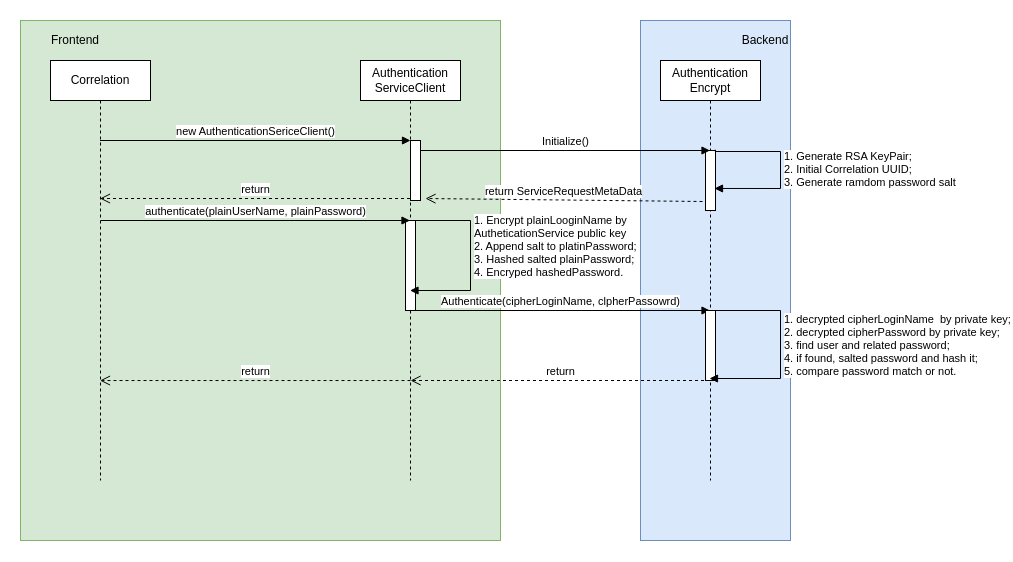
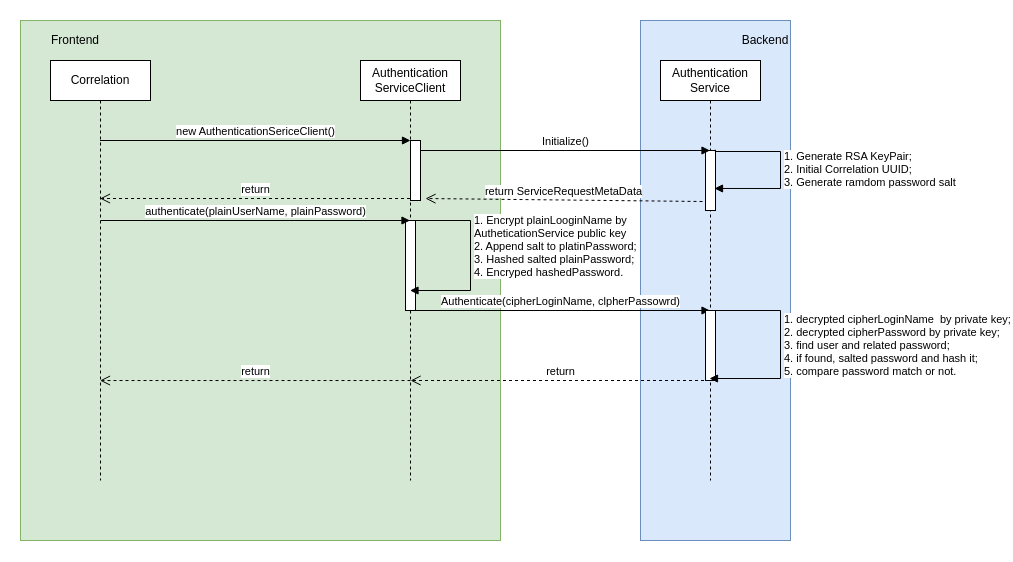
  <mxCell id="0" />
  <mxCell id="1" parent="0" />
  <mxCell id="2" value="" style="rounded=0;whiteSpace=wrap;html=1;fillColor=#dae8fc;strokeColor=#6c8ebf;" vertex="1" parent="1"><mxGeometry x="640" y="20" width="150" height="520" as="geometry" /></mxCell>
  <mxCell id="3" value="" style="rounded=0;whiteSpace=wrap;html=1;fillColor=#d5e8d4;strokeColor=#82b366;" vertex="1" parent="1"><mxGeometry x="20" y="20" width="480" height="520" as="geometry" /></mxCell>
  <mxCell id="4" value="Authentication&lt;br&gt;ServiceClient" style="shape=umlLifeline;perimeter=lifelinePerimeter;whiteSpace=wrap;html=1;container=1;collapsible=0;recursiveResize=0;outlineConnect=0;" parent="1" vertex="1"><mxGeometry x="360" y="60" width="100" height="420" as="geometry" /></mxCell>
  <mxCell id="5" value="" style="html=1;points=[];perimeter=orthogonalPerimeter;" parent="4" vertex="1"><mxGeometry x="50" y="80" width="10" height="60" as="geometry" /></mxCell>
  <mxCell id="6" value="" style="html=1;points=[];perimeter=orthogonalPerimeter;" parent="4" vertex="1"><mxGeometry x="45" y="160" width="10" height="90" as="geometry" /></mxCell>
  <mxCell id="7" value="1. Encrypt plainLooginName by&lt;br&gt;AutheticationService public key&lt;br&gt;&lt;div&gt;2. Append salt to platinPassword;&lt;/div&gt;&lt;div&gt;3. Hashed salted plainPassword;&lt;/div&gt;&lt;div&gt;4. Encryped hashedPassword.&lt;br&gt;&lt;/div&gt;" style="edgeStyle=orthogonalEdgeStyle;html=1;align=left;spacingLeft=2;endArrow=block;rounded=0;exitX=0.6;exitY=0;exitDx=0;exitDy=0;exitPerimeter=0;" parent="4" source="6" target="4" edge="1"><mxGeometry x="-0.108" relative="1" as="geometry"><mxPoint x="50" y="200" as="sourcePoint" /><Array as="points"><mxPoint x="110" y="160" /><mxPoint x="110" y="230" /></Array><mxPoint x="60" y="191" as="targetPoint" /><mxPoint as="offset" /></mxGeometry></mxCell>
  <mxCell id="8" value="Authenticate(cipherLoginName, clpherPassowrd)" style="html=1;verticalAlign=bottom;endArrow=block;" parent="4" target="9" edge="1"><mxGeometry width="80" relative="1" as="geometry"><mxPoint x="50" y="250" as="sourcePoint" /><mxPoint x="130" y="250" as="targetPoint" /></mxGeometry></mxCell>
- <mxCell id="9" value="Authentication&lt;br&gt;Encrypt" style="shape=umlLifeline;perimeter=lifelinePerimeter;whiteSpace=wrap;html=1;container=1;collapsible=0;recursiveResize=0;outlineConnect=0;" parent="1" vertex="1"><mxGeometry x="660" y="60" width="100" height="420" as="geometry" /></mxCell>
+ <mxCell id="9" value="Authentication&lt;br&gt;Service" style="shape=umlLifeline;perimeter=lifelinePerimeter;whiteSpace=wrap;html=1;container=1;collapsible=0;recursiveResize=0;outlineConnect=0;" parent="1" vertex="1"><mxGeometry x="660" y="60" width="100" height="420" as="geometry" /></mxCell>
  <mxCell id="10" value="" style="html=1;points=[];perimeter=orthogonalPerimeter;" parent="9" vertex="1"><mxGeometry x="45" y="90" width="10" height="60" as="geometry" /></mxCell>
  <mxCell id="11" value="1. Generate RSA KeyPair;&lt;br&gt;2. Initial Correlation UUID;&lt;br&gt;3. Generate ramdom password salt" style="edgeStyle=orthogonalEdgeStyle;html=1;align=left;spacingLeft=2;endArrow=block;rounded=0;entryX=0.9;entryY=0.633;entryDx=0;entryDy=0;entryPerimeter=0;exitX=0.98;exitY=-0.013;exitDx=0;exitDy=0;exitPerimeter=0;" parent="9" source="10" target="10" edge="1"><mxGeometry relative="1" as="geometry"><mxPoint x="120" y="100" as="sourcePoint" /><Array as="points"><mxPoint x="55" y="91" /><mxPoint x="120" y="91" /><mxPoint x="120" y="128" /></Array></mxGeometry></mxCell>
  <mxCell id="12" value="" style="html=1;points=[];perimeter=orthogonalPerimeter;" parent="9" vertex="1"><mxGeometry x="45" y="250" width="10" height="70" as="geometry" /></mxCell>
  <mxCell id="13" value="&lt;div&gt;1. decrypted cipherLoginName&amp;nbsp; by private key;&lt;/div&gt;&lt;div&gt;2. decrypted cipherPassword by private key;&lt;/div&gt;&lt;div&gt;3. find user and related password;&lt;/div&gt;&lt;div&gt;4. if found, salted password and hash it;&lt;/div&gt;&lt;div&gt;5. compare password match or not.&lt;br&gt;&lt;/div&gt;" style="edgeStyle=orthogonalEdgeStyle;html=1;align=left;spacingLeft=2;endArrow=block;rounded=0;exitX=0.74;exitY=0;exitDx=0;exitDy=0;exitPerimeter=0;" parent="9" source="12" edge="1"><mxGeometry relative="1" as="geometry"><mxPoint x="50" y="270" as="sourcePoint" /><Array as="points"><mxPoint x="120" y="250" /><mxPoint x="120" y="318" /></Array><mxPoint x="49" y="318" as="targetPoint" /></mxGeometry></mxCell>
  <mxCell id="14" value="Correlation" style="shape=umlLifeline;perimeter=lifelinePerimeter;whiteSpace=wrap;html=1;container=1;collapsible=0;recursiveResize=0;outlineConnect=0;" parent="1" vertex="1"><mxGeometry x="50" y="60" width="100" height="420" as="geometry" /></mxCell>
  <mxCell id="15" value="authenticate(plainUserName, plainPassword)" style="html=1;verticalAlign=bottom;endArrow=block;" parent="14" target="4" edge="1"><mxGeometry width="80" relative="1" as="geometry"><mxPoint x="50" y="160" as="sourcePoint" /><mxPoint x="130" y="160" as="targetPoint" /></mxGeometry></mxCell>
  <mxCell id="16" value="new AuthenticationSericeClient()" style="html=1;verticalAlign=bottom;endArrow=block;entryX=0;entryY=0;" parent="1" source="14" target="5" edge="1"><mxGeometry relative="1" as="geometry"><mxPoint x="340" y="160" as="sourcePoint" /></mxGeometry></mxCell>
  <mxCell id="17" value="Initialize()" style="html=1;verticalAlign=bottom;endArrow=block;" parent="1" target="9" edge="1"><mxGeometry relative="1" as="geometry"><mxPoint x="420" y="150" as="sourcePoint" /><mxPoint x="655" y="150" as="targetPoint" /></mxGeometry></mxCell>
  <mxCell id="18" value="return ServiceRequestMetaData" style="html=1;verticalAlign=bottom;endArrow=open;dashed=1;endSize=8;exitX=-0.3;exitY=0.85;exitDx=0;exitDy=0;exitPerimeter=0;entryX=1.5;entryY=0.967;entryDx=0;entryDy=0;entryPerimeter=0;" parent="1" source="10" target="5" edge="1"><mxGeometry relative="1" as="geometry"><mxPoint x="420" y="201" as="targetPoint" /><mxPoint x="655" y="169" as="sourcePoint" /></mxGeometry></mxCell>
  <mxCell id="19" value="return" style="html=1;verticalAlign=bottom;endArrow=open;dashed=1;endSize=8;" parent="1" edge="1"><mxGeometry relative="1" as="geometry"><mxPoint x="409.5" y="198" as="sourcePoint" /><mxPoint x="99.5" y="198" as="targetPoint" /><Array as="points"><mxPoint x="350" y="198" /><mxPoint x="170" y="198" /></Array></mxGeometry></mxCell>
  <mxCell id="20" value="return" style="html=1;verticalAlign=bottom;endArrow=open;dashed=1;endSize=8;" parent="1" source="9" edge="1"><mxGeometry relative="1" as="geometry"><mxPoint x="659.5" y="380" as="sourcePoint" /><mxPoint x="410.1" y="380" as="targetPoint" /></mxGeometry></mxCell>
  <mxCell id="21" value="return" style="html=1;verticalAlign=bottom;endArrow=open;dashed=1;endSize=8;exitX=0.5;exitY=0.762;exitDx=0;exitDy=0;exitPerimeter=0;" parent="1" source="4" target="14" edge="1"><mxGeometry relative="1" as="geometry"><mxPoint x="270" y="260" as="sourcePoint" /><mxPoint x="190" y="260" as="targetPoint" /></mxGeometry></mxCell>
  <mxCell id="22" value="Frontend" style="text;html=1;strokeColor=none;fillColor=none;align=center;verticalAlign=middle;whiteSpace=wrap;rounded=0;" vertex="1" parent="1"><mxGeometry x="50" y="30" width="50" height="20" as="geometry" /></mxCell>
  <mxCell id="23" value="Backend" style="text;html=1;strokeColor=none;fillColor=none;align=center;verticalAlign=middle;whiteSpace=wrap;rounded=0;" vertex="1" parent="1"><mxGeometry x="745" y="30" width="40" height="20" as="geometry" /></mxCell>
